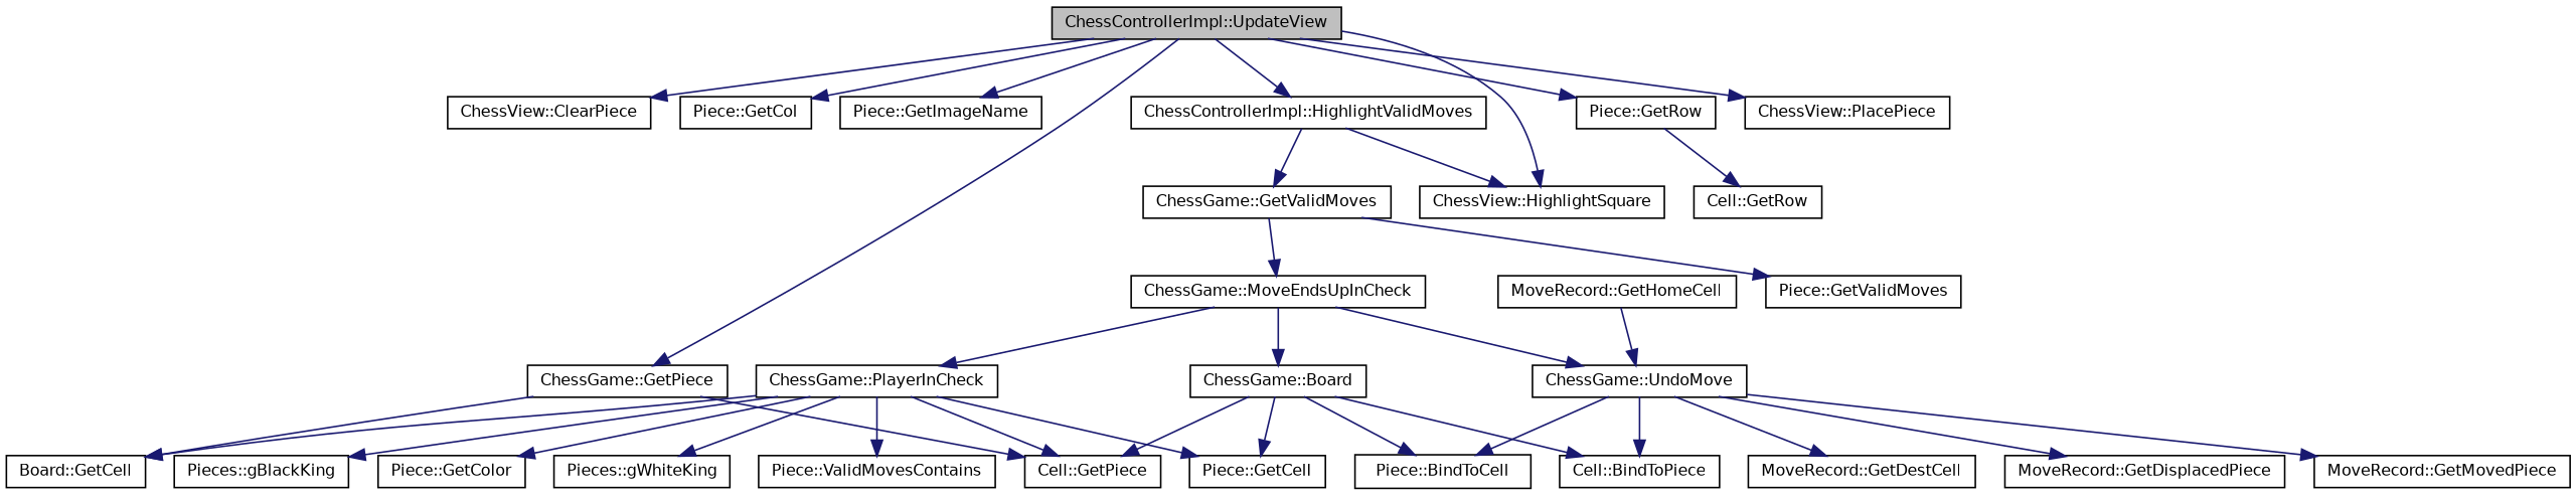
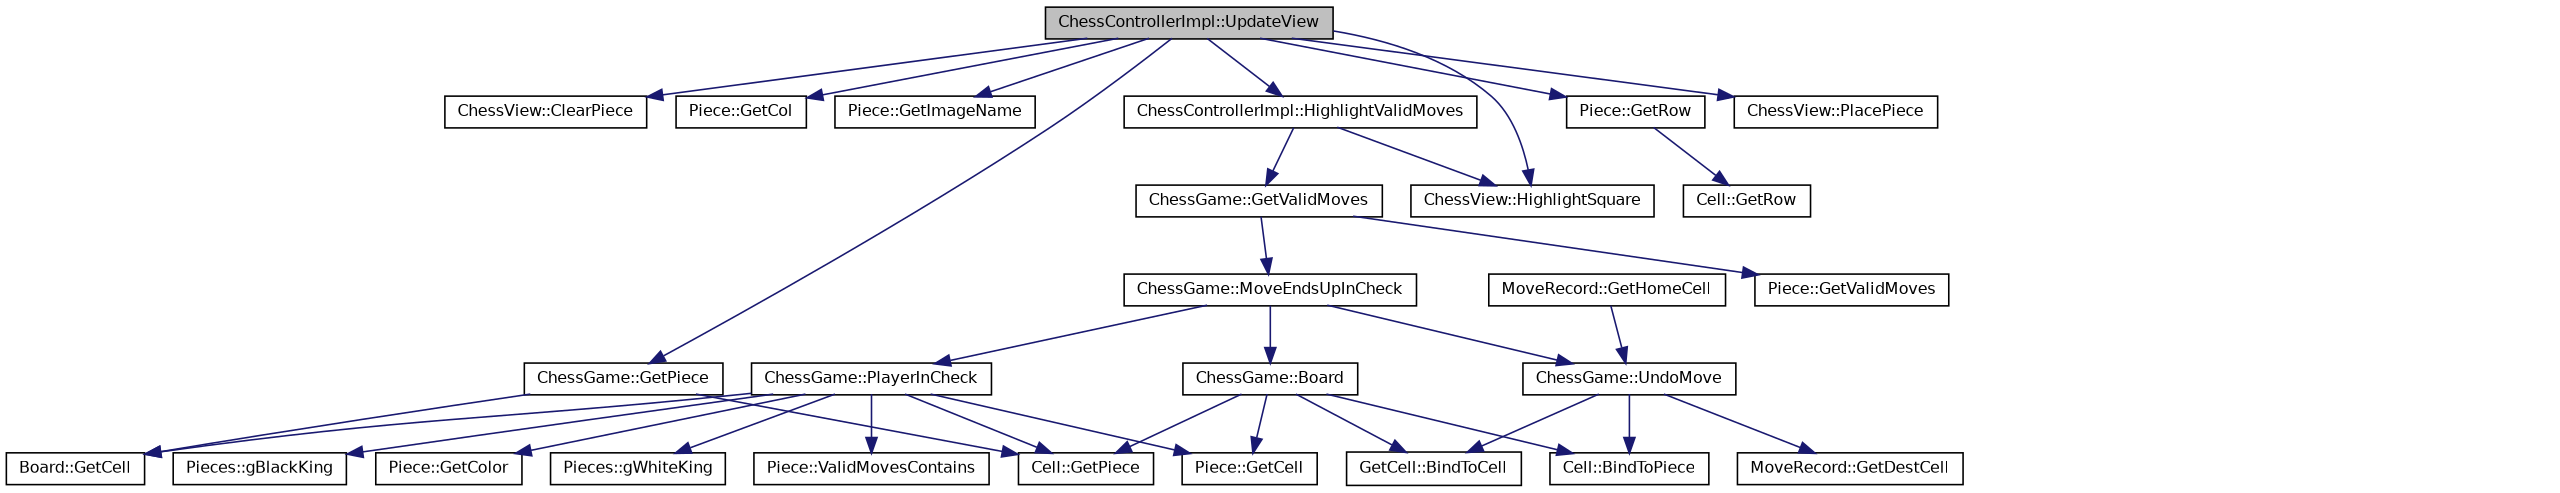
  digraph {
    rankdir=TB
    node [color=black fontname=Helvetica fontsize=10 shape=record]
    edge [color=midnightblue fontname=Helvetica fontsize=10 labelfontname=Helvetica labelfontsize=10 style=solid]
    n1 [fillcolor=grey75 fontcolor=black height=0.2 label="ChessControllerImpl::UpdateView" style=filled width=0.4]
    n2 [height=0.2 label="ChessView::ClearPiece" width=0.4]
    n3 [height=0.2 label="Piece::GetCol" width=0.4]
    n4 [height=0.2 label="Piece::GetImageName" width=0.4]
    n5 [height=0.2 label="ChessGame::GetPiece" width=0.4]
    n6 [height=0.2 label="Piece::GetRow" width=0.4]
    n7 [height=0.2 label="ChessView::HighlightSquare" width=0.4]
    n8 [height=0.2 label="ChessControllerImpl::HighlightValidMoves" width=0.4]
    n9 [height=0.2 label="ChessView::PlacePiece" width=0.4]
    n10 [height=0.2 label="Board::GetCell" width=0.4]
    n11 [height=0.2 label="Cell::GetPiece" width=0.4]
    n12 [height=0.2 label="Cell::GetRow" width=0.4]
    n13 [height=0.2 label="ChessGame::GetValidMoves" width=0.4]
    n14 [height=0.2 label="Piece::GetValidMoves" width=0.4]
    n15 [height=0.2 label="ChessGame::MoveEndsUpInCheck" width=0.4]
    n16 [height=0.2 label="ChessGame::Board" width=0.4]
    n17 [height=0.2 label="ChessGame::PlayerInCheck" width=0.4]
    n18 [height=0.2 label="ChessGame::UndoMove" width=0.4]
-   n19 [height=0.2 label="Piece::BindToCell" width=0.4]
+   n19 [height=0.2 label="GetCell::BindToCell" width=0.4]
    n20 [height=0.2 label="Cell::BindToPiece" width=0.4]
    n21 [height=0.2 label="Piece::GetCell" width=0.4]
    n22 [height=0.2 label="Pieces::gBlackKing" width=0.4]
    n23 [height=0.2 label="Piece::GetColor" width=0.4]
    n24 [height=0.2 label="Pieces::gWhiteKing" width=0.4]
    n25 [height=0.2 label="Piece::ValidMovesContains" width=0.4]
    n26 [height=0.2 label="MoveRecord::GetDestCell" width=0.4]
-   n27 [height=0.2 label="MoveRecord::GetDisplacedPiece" width=0.4]
-   n28 [height=0.2 label="MoveRecord::GetMovedPiece" width=0.4]
    n29 [height=0.2 label="MoveRecord::GetHomeCell" width=0.4]
    n1 -> n2
    n1 -> n3
    n1 -> n4
    n1 -> n5
    n1 -> n6
    n1 -> n7
    n1 -> n8
    n1 -> n9
    n5 -> n10
    n5 -> n11
    n6 -> n12
    n8 -> n7
    n8 -> n13
    n13 -> n14
    n13 -> n15
    n15 -> n16
    n15 -> n17
    n15 -> n18
    n16 -> n11
    n16 -> n19
    n16 -> n20
    n16 -> n21
    n17 -> n10
    n17 -> n11
    n17 -> n21
    n17 -> n22
    n17 -> n23
    n17 -> n24
    n17 -> n25
    n18 -> n19
    n18 -> n20
    n18 -> n26
-   n18 -> n27
-   n18 -> n28
    n29 -> n18
  }
